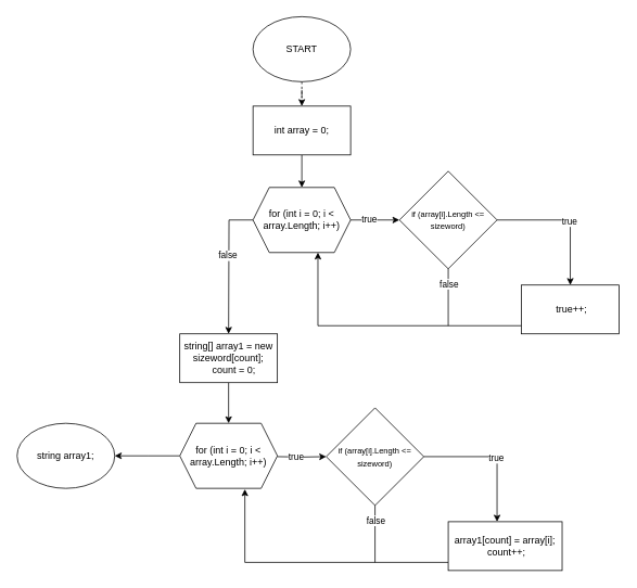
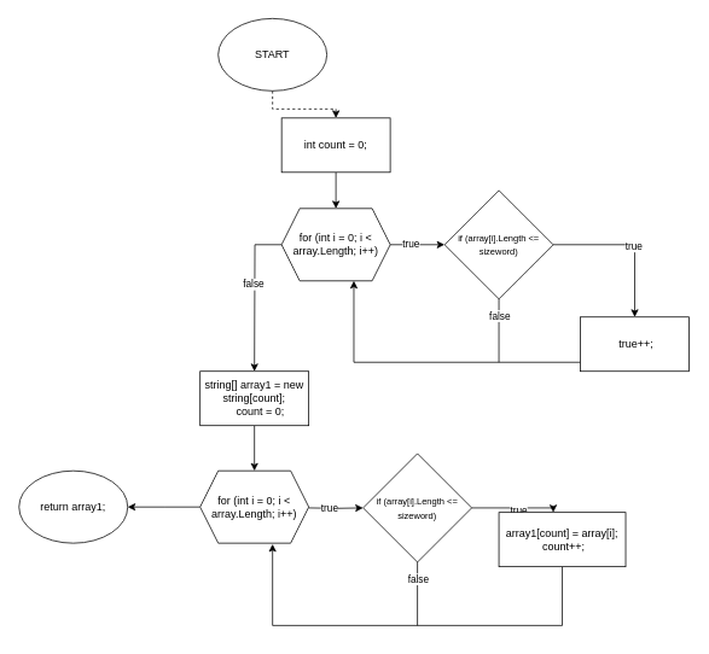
  <mxCell id="0" />
  <mxCell id="1" parent="0" />
  <mxCell id="2" style="edgeStyle=orthogonalEdgeStyle;rounded=0;orthogonalLoop=1;jettySize=auto;html=1;entryX=0.5;entryY=0;entryDx=0;entryDy=0;dashed=1;" edge="1" parent="1" source="3" target="5"><mxGeometry relative="1" as="geometry" /></mxCell>
- <mxCell id="3" value="START" style="ellipse;whiteSpace=wrap;html=1;" vertex="1" parent="1"><mxGeometry x="310" y="20" width="120" height="80" as="geometry" /></mxCell>
+ <mxCell id="3" value="START" style="ellipse;whiteSpace=wrap;html=1;" vertex="1" parent="1"><mxGeometry x="240" y="20" width="120" height="80" as="geometry" /></mxCell>
  <mxCell id="4" style="edgeStyle=orthogonalEdgeStyle;rounded=0;orthogonalLoop=1;jettySize=auto;html=1;entryX=0.5;entryY=0;entryDx=0;entryDy=0;" edge="1" parent="1" source="5" target="10"><mxGeometry relative="1" as="geometry" /></mxCell>
- <mxCell id="5" value="int array = 0;" style="rounded=0;whiteSpace=wrap;html=1;" vertex="1" parent="1"><mxGeometry x="310" y="130" width="120" height="60" as="geometry" /></mxCell>
+ <mxCell id="5" value="int count = 0;" style="rounded=0;whiteSpace=wrap;html=1;" vertex="1" parent="1"><mxGeometry x="310" y="130" width="120" height="60" as="geometry" /></mxCell>
  <mxCell id="6" style="edgeStyle=orthogonalEdgeStyle;rounded=0;orthogonalLoop=1;jettySize=auto;html=1;entryX=0;entryY=0.5;entryDx=0;entryDy=0;" edge="1" parent="1" source="10" target="13"><mxGeometry relative="1" as="geometry" /></mxCell>
  <mxCell id="7" value="true" style="edgeLabel;html=1;align=center;verticalAlign=middle;resizable=0;points=[];" vertex="1" connectable="0" parent="6"><mxGeometry x="-0.281" y="1" relative="1" as="geometry"><mxPoint as="offset" /></mxGeometry></mxCell>
  <mxCell id="8" style="edgeStyle=orthogonalEdgeStyle;rounded=0;orthogonalLoop=1;jettySize=auto;html=1;" edge="1" parent="1" source="10"><mxGeometry relative="1" as="geometry"><mxPoint x="280" y="410" as="targetPoint" /></mxGeometry></mxCell>
  <mxCell id="9" value="false" style="edgeLabel;html=1;align=center;verticalAlign=middle;resizable=0;points=[];" vertex="1" connectable="0" parent="8"><mxGeometry x="-0.143" y="-2" relative="1" as="geometry"><mxPoint as="offset" /></mxGeometry></mxCell>
  <mxCell id="10" value="for (int i = 0; i &amp;lt; array.Length; i++)" style="shape=hexagon;perimeter=hexagonPerimeter2;whiteSpace=wrap;html=1;fixedSize=1;" vertex="1" parent="1"><mxGeometry x="310" y="230" width="120" height="80" as="geometry" /></mxCell>
  <mxCell id="11" style="edgeStyle=orthogonalEdgeStyle;rounded=0;orthogonalLoop=1;jettySize=auto;html=1;" edge="1" parent="1" source="13" target="15"><mxGeometry relative="1" as="geometry"><Array as="points"><mxPoint x="700" y="270" /></Array></mxGeometry></mxCell>
  <mxCell id="12" value="true" style="edgeLabel;html=1;align=center;verticalAlign=middle;resizable=0;points=[];" vertex="1" connectable="0" parent="11"><mxGeometry x="0.067" y="-2" relative="1" as="geometry"><mxPoint as="offset" /></mxGeometry></mxCell>
  <mxCell id="13" value="&lt;font style=&quot;font-size: 10px;&quot;&gt;if (array[i].Length &amp;lt;= sizeword)&lt;/font&gt;" style="rhombus;whiteSpace=wrap;html=1;" vertex="1" parent="1"><mxGeometry x="490" y="210" width="120" height="120" as="geometry" /></mxCell>
  <mxCell id="14" style="edgeStyle=orthogonalEdgeStyle;rounded=0;orthogonalLoop=1;jettySize=auto;html=1;entryX=0.665;entryY=1;entryDx=0;entryDy=0;entryPerimeter=0;" edge="1" parent="1" source="15" target="10"><mxGeometry relative="1" as="geometry"><mxPoint x="360" y="380" as="targetPoint" /><Array as="points"><mxPoint x="390" y="400" /></Array></mxGeometry></mxCell>
  <mxCell id="15" value="&amp;nbsp;true++;" style="rounded=0;whiteSpace=wrap;html=1;" vertex="1" parent="1"><mxGeometry x="640" y="350" width="120" height="60" as="geometry" /></mxCell>
  <mxCell id="16" value="" style="endArrow=none;html=1;rounded=0;entryX=0.5;entryY=1;entryDx=0;entryDy=0;" edge="1" parent="1" target="13"><mxGeometry width="50" height="50" relative="1" as="geometry"><mxPoint x="550" y="400" as="sourcePoint" /><mxPoint x="570" y="330" as="targetPoint" /></mxGeometry></mxCell>
  <mxCell id="17" value="false" style="edgeLabel;html=1;align=center;verticalAlign=middle;resizable=0;points=[];" vertex="1" connectable="0" parent="16"><mxGeometry x="0.497" relative="1" as="geometry"><mxPoint as="offset" /></mxGeometry></mxCell>
  <mxCell id="18" style="edgeStyle=orthogonalEdgeStyle;rounded=0;orthogonalLoop=1;jettySize=auto;html=1;entryX=0.5;entryY=0;entryDx=0;entryDy=0;" edge="1" parent="1" source="19" target="21"><mxGeometry relative="1" as="geometry" /></mxCell>
- <mxCell id="19" value="&lt;div&gt;string[] array1 = new sizeword[count];&lt;/div&gt;&lt;div&gt;&amp;nbsp; &amp;nbsp; count = 0;&lt;/div&gt;" style="rounded=0;whiteSpace=wrap;html=1;" vertex="1" parent="1"><mxGeometry x="220" y="410" width="120" height="60" as="geometry" /></mxCell>
+ <mxCell id="19" value="&lt;div&gt;string[] array1 = new string[count];&lt;/div&gt;&lt;div&gt;&amp;nbsp; &amp;nbsp; count = 0;&lt;/div&gt;" style="rounded=0;whiteSpace=wrap;html=1;" vertex="1" parent="1"><mxGeometry x="220" y="410" width="120" height="60" as="geometry" /></mxCell>
  <mxCell id="20" style="edgeStyle=orthogonalEdgeStyle;rounded=0;orthogonalLoop=1;jettySize=auto;html=1;" edge="1" parent="1" source="21"><mxGeometry relative="1" as="geometry"><mxPoint x="140" y="560" as="targetPoint" /></mxGeometry></mxCell>
  <mxCell id="21" value="for (int i = 0; i &amp;lt; array.Length; i++)" style="shape=hexagon;perimeter=hexagonPerimeter2;whiteSpace=wrap;html=1;fixedSize=1;" vertex="1" parent="1"><mxGeometry x="220" y="520" width="120" height="80" as="geometry" /></mxCell>
  <mxCell id="22" style="edgeStyle=orthogonalEdgeStyle;rounded=0;orthogonalLoop=1;jettySize=auto;html=1;entryX=0;entryY=0.5;entryDx=0;entryDy=0;" edge="1" parent="1" target="26"><mxGeometry relative="1" as="geometry"><mxPoint x="340" y="561" as="sourcePoint" /></mxGeometry></mxCell>
  <mxCell id="23" value="true" style="edgeLabel;html=1;align=center;verticalAlign=middle;resizable=0;points=[];" vertex="1" connectable="0" parent="22"><mxGeometry x="-0.281" y="1" relative="1" as="geometry"><mxPoint as="offset" /></mxGeometry></mxCell>
  <mxCell id="24" style="edgeStyle=orthogonalEdgeStyle;rounded=0;orthogonalLoop=1;jettySize=auto;html=1;" edge="1" parent="1" source="26" target="28"><mxGeometry relative="1" as="geometry"><Array as="points"><mxPoint x="610" y="561" /></Array></mxGeometry></mxCell>
  <mxCell id="25" value="true" style="edgeLabel;html=1;align=center;verticalAlign=middle;resizable=0;points=[];" vertex="1" connectable="0" parent="24"><mxGeometry x="0.067" y="-2" relative="1" as="geometry"><mxPoint as="offset" /></mxGeometry></mxCell>
  <mxCell id="26" value="&lt;font style=&quot;font-size: 10px;&quot;&gt;if (array[i].Length &amp;lt;= sizeword)&lt;/font&gt;" style="rhombus;whiteSpace=wrap;html=1;" vertex="1" parent="1"><mxGeometry x="400" y="501" width="120" height="120" as="geometry" /></mxCell>
  <mxCell id="27" style="edgeStyle=orthogonalEdgeStyle;rounded=0;orthogonalLoop=1;jettySize=auto;html=1;entryX=0.665;entryY=1;entryDx=0;entryDy=0;entryPerimeter=0;" edge="1" parent="1" source="28"><mxGeometry relative="1" as="geometry"><mxPoint x="300" y="601" as="targetPoint" /><Array as="points"><mxPoint x="300" y="691" /></Array></mxGeometry></mxCell>
- <mxCell id="28" value="array1[count] = array[i];&lt;br&gt;&amp;nbsp;count++;" style="rounded=0;whiteSpace=wrap;html=1;" vertex="1" parent="1"><mxGeometry x="550" y="641" width="140" height="60" as="geometry" /></mxCell>
+ <mxCell id="28" value="array1[count] = array[i];&lt;br&gt;&amp;nbsp;count++;" style="rounded=0;whiteSpace=wrap;html=1;" vertex="1" parent="1"><mxGeometry x="550" y="566" width="140" height="60" as="geometry" /></mxCell>
  <mxCell id="29" value="" style="endArrow=none;html=1;rounded=0;entryX=0.5;entryY=1;entryDx=0;entryDy=0;" edge="1" parent="1" target="26"><mxGeometry width="50" height="50" relative="1" as="geometry"><mxPoint x="460" y="691" as="sourcePoint" /><mxPoint x="480" y="621" as="targetPoint" /></mxGeometry></mxCell>
  <mxCell id="30" value="false" style="edgeLabel;html=1;align=center;verticalAlign=middle;resizable=0;points=[];" vertex="1" connectable="0" parent="29"><mxGeometry x="0.497" relative="1" as="geometry"><mxPoint as="offset" /></mxGeometry></mxCell>
- <mxCell id="31" value="string array1;" style="ellipse;whiteSpace=wrap;html=1;" vertex="1" parent="1"><mxGeometry x="20" y="520" width="120" height="80" as="geometry" /></mxCell>
+ <mxCell id="31" value="return array1;" style="ellipse;whiteSpace=wrap;html=1;" vertex="1" parent="1"><mxGeometry x="20" y="520" width="120" height="80" as="geometry" /></mxCell>
